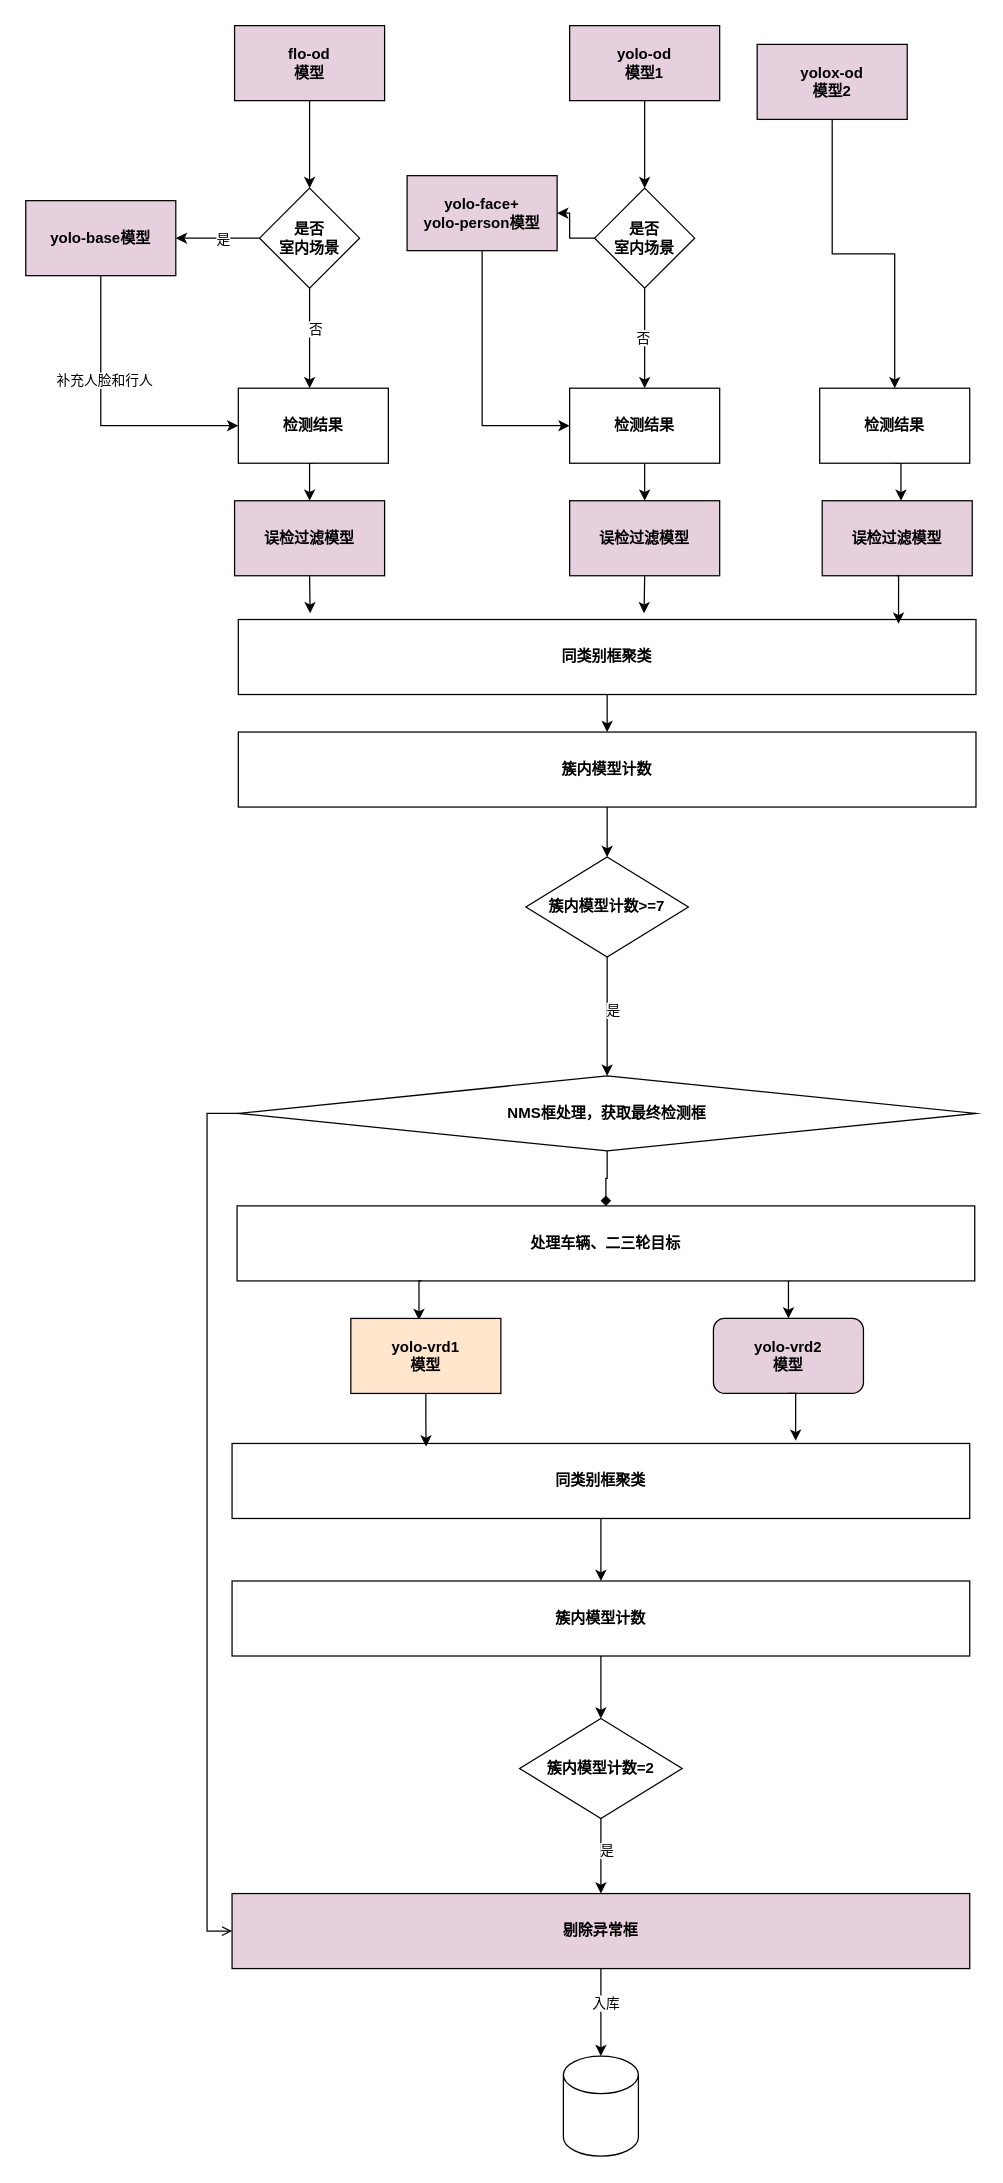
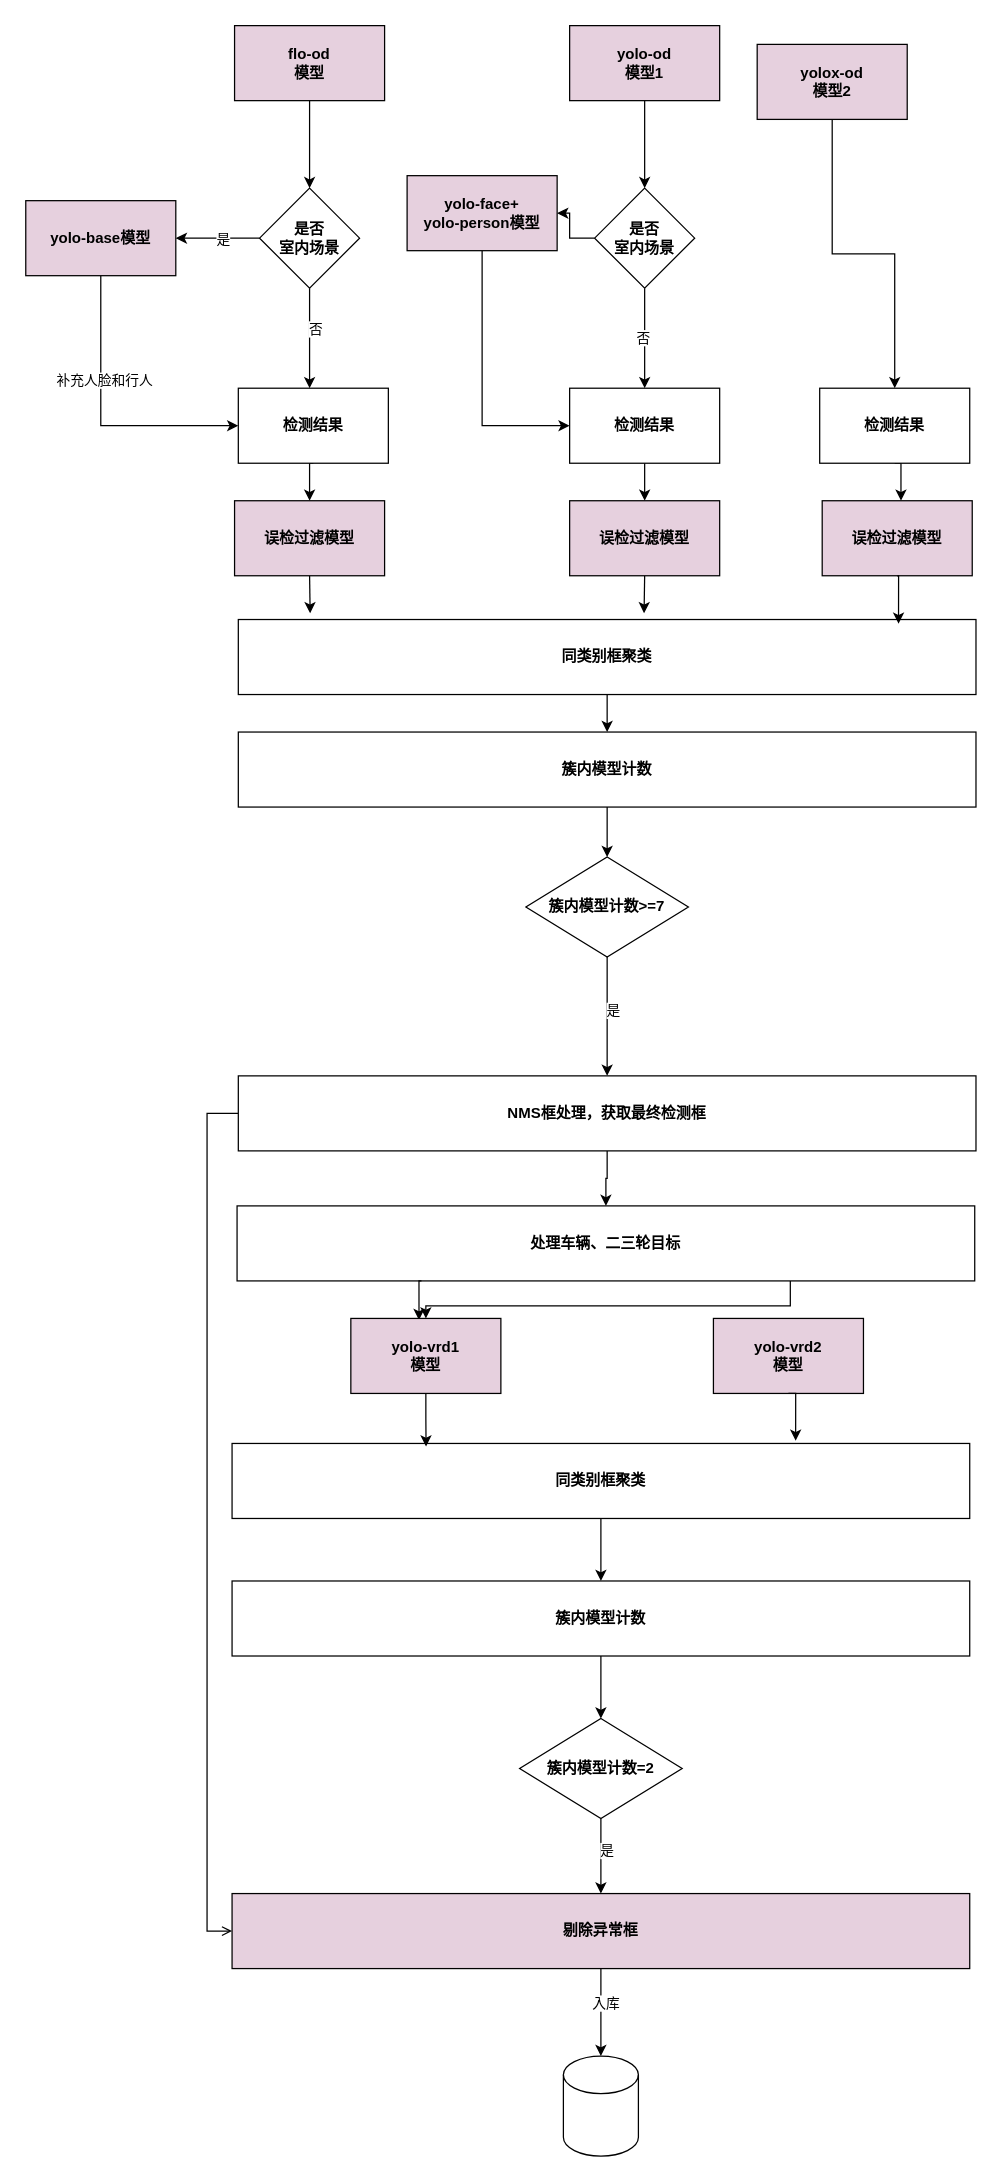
  <mxCell id="0" />
  <mxCell id="1" parent="0" />
  <mxCell id="2" value="" style="edgeStyle=orthogonalEdgeStyle;rounded=0;orthogonalLoop=1;jettySize=auto;html=1;fontStyle=1" edge="1" parent="1" source="3"><mxGeometry relative="1" as="geometry"><mxPoint x="247" y="150" as="targetPoint" /></mxGeometry></mxCell>
  <mxCell id="3" value="flo-od&lt;div&gt;模型&lt;/div&gt;" style="rounded=0;whiteSpace=wrap;html=1;fillColor=#E6D0DE;fontStyle=1" vertex="1" parent="1"><mxGeometry x="187" y="20" width="120" height="60" as="geometry" /></mxCell>
  <mxCell id="4" value="" style="edgeStyle=orthogonalEdgeStyle;rounded=0;orthogonalLoop=1;jettySize=auto;html=1;fontStyle=1" edge="1" parent="1" source="5" target="23"><mxGeometry relative="1" as="geometry" /></mxCell>
  <mxCell id="5" value="yolo-od&lt;div&gt;模型1&lt;/div&gt;" style="rounded=0;whiteSpace=wrap;html=1;fillColor=#E6D0DE;fontStyle=1" vertex="1" parent="1"><mxGeometry x="455" y="20" width="120" height="60" as="geometry" /></mxCell>
  <mxCell id="6" style="edgeStyle=orthogonalEdgeStyle;rounded=0;orthogonalLoop=1;jettySize=auto;html=1;exitX=0.5;exitY=1;exitDx=0;exitDy=0;entryX=0.5;entryY=0;entryDx=0;entryDy=0;fontStyle=1" edge="1" parent="1" source="7" target="27"><mxGeometry relative="1" as="geometry" /></mxCell>
  <mxCell id="7" value="yolox-od&lt;div&gt;模型2&lt;/div&gt;" style="rounded=0;whiteSpace=wrap;html=1;fillColor=#E6D0DE;fontStyle=1" vertex="1" parent="1"><mxGeometry x="605" y="35" width="120" height="60" as="geometry" /></mxCell>
  <mxCell id="8" value="" style="edgeStyle=orthogonalEdgeStyle;rounded=0;orthogonalLoop=1;jettySize=auto;html=1;fontStyle=1" edge="1" parent="1" source="12" target="15"><mxGeometry relative="1" as="geometry" /></mxCell>
  <mxCell id="9" value="是" style="edgeLabel;html=1;align=center;verticalAlign=middle;resizable=0;points=[];" vertex="1" connectable="0" parent="8"><mxGeometry x="-0.101" relative="1" as="geometry"><mxPoint as="offset" /></mxGeometry></mxCell>
  <mxCell id="10" style="edgeStyle=orthogonalEdgeStyle;rounded=0;orthogonalLoop=1;jettySize=auto;html=1;fontStyle=1" edge="1" parent="1" source="12"><mxGeometry relative="1" as="geometry"><mxPoint x="247" y="310" as="targetPoint" /></mxGeometry></mxCell>
  <mxCell id="11" value="否" style="edgeLabel;html=1;align=center;verticalAlign=middle;resizable=0;points=[];" vertex="1" connectable="0" parent="10"><mxGeometry x="-0.208" y="4" relative="1" as="geometry"><mxPoint as="offset" /></mxGeometry></mxCell>
  <mxCell id="12" value="是否&lt;div&gt;室内场景&lt;/div&gt;" style="rhombus;whiteSpace=wrap;html=1;fontStyle=1" vertex="1" parent="1"><mxGeometry x="207" y="150" width="80" height="80" as="geometry" /></mxCell>
  <mxCell id="13" style="edgeStyle=orthogonalEdgeStyle;rounded=0;orthogonalLoop=1;jettySize=auto;html=1;exitX=0.5;exitY=1;exitDx=0;exitDy=0;entryX=0;entryY=0.5;entryDx=0;entryDy=0;fontStyle=1" edge="1" parent="1" source="15" target="17"><mxGeometry relative="1" as="geometry" /></mxCell>
  <mxCell id="14" value="补充人脸和行人" style="edgeLabel;html=1;align=center;verticalAlign=middle;resizable=0;points=[];" vertex="1" connectable="0" parent="13"><mxGeometry x="-0.278" y="2" relative="1" as="geometry"><mxPoint as="offset" /></mxGeometry></mxCell>
  <mxCell id="15" value="yolo-base模型" style="rounded=0;whiteSpace=wrap;html=1;fillColor=#E6D0DE;fontStyle=1" vertex="1" parent="1"><mxGeometry x="20" y="160" width="120" height="60" as="geometry" /></mxCell>
  <mxCell id="16" style="edgeStyle=orthogonalEdgeStyle;rounded=0;orthogonalLoop=1;jettySize=auto;html=1;exitX=0.5;exitY=1;exitDx=0;exitDy=0;entryX=0.5;entryY=0;entryDx=0;entryDy=0;fontStyle=1" edge="1" parent="1" source="17" target="37"><mxGeometry relative="1" as="geometry" /></mxCell>
  <mxCell id="17" value="检测结果" style="rounded=0;whiteSpace=wrap;html=1;fontStyle=1" vertex="1" parent="1"><mxGeometry x="190" y="310" width="120" height="60" as="geometry" /></mxCell>
  <mxCell id="18" style="edgeStyle=orthogonalEdgeStyle;rounded=0;orthogonalLoop=1;jettySize=auto;html=1;exitX=0.5;exitY=1;exitDx=0;exitDy=0;entryX=0.5;entryY=0;entryDx=0;entryDy=0;fontStyle=1" edge="1" parent="1" source="19" target="39"><mxGeometry relative="1" as="geometry" /></mxCell>
  <mxCell id="19" value="检测结果" style="rounded=0;whiteSpace=wrap;html=1;fontStyle=1" vertex="1" parent="1"><mxGeometry x="455" y="310" width="120" height="60" as="geometry" /></mxCell>
  <mxCell id="20" value="" style="edgeStyle=orthogonalEdgeStyle;rounded=0;orthogonalLoop=1;jettySize=auto;html=1;fontStyle=1" edge="1" parent="1" source="23" target="25"><mxGeometry relative="1" as="geometry" /></mxCell>
  <mxCell id="21" value="" style="edgeStyle=orthogonalEdgeStyle;rounded=0;orthogonalLoop=1;jettySize=auto;html=1;fontStyle=1" edge="1" parent="1" source="23" target="19"><mxGeometry relative="1" as="geometry" /></mxCell>
  <mxCell id="22" value="否" style="edgeLabel;html=1;align=center;verticalAlign=middle;resizable=0;points=[];" vertex="1" connectable="0" parent="21"><mxGeometry x="-0.026" y="-2" relative="1" as="geometry"><mxPoint as="offset" /></mxGeometry></mxCell>
  <mxCell id="23" value="是否&lt;div&gt;室内场景&lt;/div&gt;" style="rhombus;whiteSpace=wrap;html=1;fontStyle=1" vertex="1" parent="1"><mxGeometry x="475" y="150" width="80" height="80" as="geometry" /></mxCell>
  <mxCell id="24" style="edgeStyle=orthogonalEdgeStyle;rounded=0;orthogonalLoop=1;jettySize=auto;html=1;exitX=0.5;exitY=1;exitDx=0;exitDy=0;entryX=0;entryY=0.5;entryDx=0;entryDy=0;fontStyle=1" edge="1" parent="1" source="25" target="19"><mxGeometry relative="1" as="geometry" /></mxCell>
  <mxCell id="25" value="yolo-face+&lt;div&gt;yolo-person模型&lt;/div&gt;" style="rounded=0;whiteSpace=wrap;html=1;fillColor=#E6D0DE;fontStyle=1" vertex="1" parent="1"><mxGeometry x="325" y="140" width="120" height="60" as="geometry" /></mxCell>
  <mxCell id="26" style="edgeStyle=orthogonalEdgeStyle;rounded=0;orthogonalLoop=1;jettySize=auto;html=1;exitX=0.5;exitY=1;exitDx=0;exitDy=0;fontStyle=1" edge="1" parent="1" source="27"><mxGeometry relative="1" as="geometry"><mxPoint x="720" y="400" as="targetPoint" /></mxGeometry></mxCell>
  <mxCell id="27" value="检测结果" style="rounded=0;whiteSpace=wrap;html=1;fontStyle=1" vertex="1" parent="1"><mxGeometry x="655" y="310" width="120" height="60" as="geometry" /></mxCell>
  <mxCell id="28" style="edgeStyle=orthogonalEdgeStyle;rounded=0;orthogonalLoop=1;jettySize=auto;html=1;exitX=0.5;exitY=1;exitDx=0;exitDy=0;entryX=0.5;entryY=0;entryDx=0;entryDy=0;fontStyle=1" edge="1" parent="1" source="29" target="31"><mxGeometry relative="1" as="geometry" /></mxCell>
  <mxCell id="29" value="同类别框聚类" style="rounded=0;whiteSpace=wrap;html=1;fontStyle=1" vertex="1" parent="1"><mxGeometry x="190" y="495" width="590" height="60" as="geometry" /></mxCell>
  <mxCell id="30" style="edgeStyle=orthogonalEdgeStyle;rounded=0;orthogonalLoop=1;jettySize=auto;html=1;fontStyle=1" edge="1" parent="1" source="31" target="34"><mxGeometry relative="1" as="geometry" /></mxCell>
  <mxCell id="31" value="簇内模型计数" style="rounded=0;whiteSpace=wrap;html=1;fontStyle=1" vertex="1" parent="1"><mxGeometry x="190" y="585" width="590" height="60" as="geometry" /></mxCell>
  <mxCell id="32" style="edgeStyle=orthogonalEdgeStyle;rounded=0;orthogonalLoop=1;jettySize=auto;html=1;exitX=0.5;exitY=1;exitDx=0;exitDy=0;entryX=0.5;entryY=0;entryDx=0;entryDy=0;fontStyle=1" edge="1" parent="1" source="34" target="61"><mxGeometry relative="1" as="geometry" /></mxCell>
  <mxCell id="33" value="是" style="edgeLabel;html=1;align=center;verticalAlign=middle;resizable=0;points=[];" vertex="1" connectable="0" parent="32"><mxGeometry x="-0.124" y="4" relative="1" as="geometry"><mxPoint as="offset" /></mxGeometry></mxCell>
  <mxCell id="34" value="簇内模型计数&amp;gt;=7" style="rhombus;whiteSpace=wrap;html=1;fontStyle=1" vertex="1" parent="1"><mxGeometry x="420" y="685" width="130" height="80" as="geometry" /></mxCell>
- <mxCell id="35" value="yolo-vrd2&lt;div&gt;模型&lt;/div&gt;" style="whiteSpace=wrap;html=1;fillColor=#E6D0DE;fontStyle=1;rounded=1;" vertex="1" parent="1"><mxGeometry x="570" y="1054" width="120" height="60" as="geometry" /></mxCell>
+ <mxCell id="35" value="yolo-vrd2&lt;div&gt;模型&lt;/div&gt;" style="rounded=0;whiteSpace=wrap;html=1;fillColor=#E6D0DE;fontStyle=1" vertex="1" parent="1"><mxGeometry x="570" y="1054" width="120" height="60" as="geometry" /></mxCell>
  <mxCell id="36" style="edgeStyle=orthogonalEdgeStyle;rounded=0;orthogonalLoop=1;jettySize=auto;html=1;exitX=0.5;exitY=1;exitDx=0;exitDy=0;fontStyle=1" edge="1" parent="1" source="37"><mxGeometry relative="1" as="geometry"><mxPoint x="247.471" y="490" as="targetPoint" /></mxGeometry></mxCell>
  <mxCell id="37" value="误检过滤模型" style="rounded=0;whiteSpace=wrap;html=1;fillColor=#E6D0DE;fontStyle=1" vertex="1" parent="1"><mxGeometry x="187" y="400" width="120" height="60" as="geometry" /></mxCell>
  <mxCell id="38" style="edgeStyle=orthogonalEdgeStyle;rounded=0;orthogonalLoop=1;jettySize=auto;html=1;exitX=0.5;exitY=1;exitDx=0;exitDy=0;fontStyle=1" edge="1" parent="1" source="39"><mxGeometry relative="1" as="geometry"><mxPoint x="514.529" y="490" as="targetPoint" /></mxGeometry></mxCell>
  <mxCell id="39" value="误检过滤模型" style="rounded=0;whiteSpace=wrap;html=1;fillColor=#E6D0DE;fontStyle=1" vertex="1" parent="1"><mxGeometry x="455" y="400" width="120" height="60" as="geometry" /></mxCell>
  <mxCell id="40" value="误检过滤模型" style="rounded=0;whiteSpace=wrap;html=1;fillColor=#E6D0DE;fontStyle=1" vertex="1" parent="1"><mxGeometry x="657" y="400" width="120" height="60" as="geometry" /></mxCell>
  <mxCell id="41" style="edgeStyle=orthogonalEdgeStyle;rounded=0;orthogonalLoop=1;jettySize=auto;html=1;exitX=0.5;exitY=1;exitDx=0;exitDy=0;entryX=0.895;entryY=0.056;entryDx=0;entryDy=0;entryPerimeter=0;fontStyle=1" edge="1" parent="1" source="40" target="29"><mxGeometry relative="1" as="geometry" /></mxCell>
- <mxCell id="42" style="edgeStyle=orthogonalEdgeStyle;rounded=0;orthogonalLoop=1;jettySize=auto;html=1;exitX=0.75;exitY=1;exitDx=0;exitDy=0;entryX=0.5;entryY=0;entryDx=0;entryDy=0;fontStyle=1" edge="1" parent="1" source="43" target="35"><mxGeometry relative="1" as="geometry" /></mxCell>
+ <mxCell id="42" style="edgeStyle=orthogonalEdgeStyle;rounded=0;orthogonalLoop=1;jettySize=auto;html=1;exitX=0.75;exitY=1;exitDx=0;exitDy=0;fontStyle=1;" edge="1" parent="1" source="43" target="45"><mxGeometry relative="1" as="geometry" /></mxCell>
  <mxCell id="43" value="处理车辆、二三轮目标" style="rounded=0;whiteSpace=wrap;html=1;fontStyle=1" vertex="1" parent="1"><mxGeometry x="189" y="964" width="590" height="60" as="geometry" /></mxCell>
  <mxCell id="44" style="edgeStyle=orthogonalEdgeStyle;rounded=0;orthogonalLoop=1;jettySize=auto;html=1;exitX=0.25;exitY=1;exitDx=0;exitDy=0;entryX=0.621;entryY=0.022;entryDx=0;entryDy=0;entryPerimeter=0;fontStyle=1" edge="1" parent="1" source="43"><mxGeometry relative="1" as="geometry"><mxPoint x="334.52" y="1055.32" as="targetPoint" /></mxGeometry></mxCell>
- <mxCell id="45" value="yolo-vrd1&lt;div&gt;模型&lt;/div&gt;" style="rounded=0;whiteSpace=wrap;html=1;fillColor=#ffe6cc;fontStyle=1;" vertex="1" parent="1"><mxGeometry x="280" y="1054" width="120" height="60" as="geometry" /></mxCell>
+ <mxCell id="45" value="yolo-vrd1&lt;div&gt;模型&lt;/div&gt;" style="rounded=0;whiteSpace=wrap;html=1;fillColor=#E6D0DE;fontStyle=1" vertex="1" parent="1"><mxGeometry x="280" y="1054" width="120" height="60" as="geometry" /></mxCell>
  <mxCell id="46" style="edgeStyle=orthogonalEdgeStyle;rounded=0;orthogonalLoop=1;jettySize=auto;html=1;exitX=0.5;exitY=1;exitDx=0;exitDy=0;entryX=0.5;entryY=0;entryDx=0;entryDy=0;fontStyle=1" edge="1" parent="1" source="47" target="49"><mxGeometry relative="1" as="geometry" /></mxCell>
  <mxCell id="47" value="同类别框聚类" style="rounded=0;whiteSpace=wrap;html=1;fontStyle=1" vertex="1" parent="1"><mxGeometry x="185" y="1154" width="590" height="60" as="geometry" /></mxCell>
  <mxCell id="48" style="edgeStyle=orthogonalEdgeStyle;rounded=0;orthogonalLoop=1;jettySize=auto;html=1;exitX=0.5;exitY=1;exitDx=0;exitDy=0;fontStyle=1" edge="1" parent="1" source="49" target="55"><mxGeometry relative="1" as="geometry" /></mxCell>
  <mxCell id="49" value="簇内模型计数" style="rounded=0;whiteSpace=wrap;html=1;fontStyle=1" vertex="1" parent="1"><mxGeometry x="185" y="1264" width="590" height="60" as="geometry" /></mxCell>
  <mxCell id="50" style="edgeStyle=orthogonalEdgeStyle;rounded=0;orthogonalLoop=1;jettySize=auto;html=1;fontStyle=1" edge="1" parent="1" source="52" target="58"><mxGeometry relative="1" as="geometry" /></mxCell>
  <mxCell id="51" value="入库" style="edgeLabel;html=1;align=center;verticalAlign=middle;resizable=0;points=[];" vertex="1" connectable="0" parent="50"><mxGeometry x="-0.224" y="3" relative="1" as="geometry"><mxPoint as="offset" /></mxGeometry></mxCell>
  <mxCell id="52" value="剔除异常框" style="rounded=0;whiteSpace=wrap;html=1;fontStyle=1;fillColor=#e6d0de;" vertex="1" parent="1"><mxGeometry x="185" y="1514" width="590" height="60" as="geometry" /></mxCell>
  <mxCell id="53" style="edgeStyle=orthogonalEdgeStyle;rounded=0;orthogonalLoop=1;jettySize=auto;html=1;exitX=0.5;exitY=1;exitDx=0;exitDy=0;entryX=0.5;entryY=0;entryDx=0;entryDy=0;fontStyle=1" edge="1" parent="1" source="55" target="52"><mxGeometry relative="1" as="geometry" /></mxCell>
  <mxCell id="54" value="是" style="edgeLabel;html=1;align=center;verticalAlign=middle;resizable=0;points=[];" vertex="1" connectable="0" parent="53"><mxGeometry x="-0.172" y="4" relative="1" as="geometry"><mxPoint as="offset" /></mxGeometry></mxCell>
  <mxCell id="55" value="簇内模型计数=2" style="rhombus;whiteSpace=wrap;html=1;fontStyle=1" vertex="1" parent="1"><mxGeometry x="415" y="1374" width="130" height="80" as="geometry" /></mxCell>
  <mxCell id="56" style="edgeStyle=orthogonalEdgeStyle;rounded=0;orthogonalLoop=1;jettySize=auto;html=1;exitX=0.5;exitY=1;exitDx=0;exitDy=0;entryX=0.263;entryY=0.041;entryDx=0;entryDy=0;entryPerimeter=0;fontStyle=1" edge="1" parent="1" source="45" target="47"><mxGeometry relative="1" as="geometry" /></mxCell>
  <mxCell id="57" style="edgeStyle=orthogonalEdgeStyle;rounded=0;orthogonalLoop=1;jettySize=auto;html=1;exitX=0.5;exitY=1;exitDx=0;exitDy=0;entryX=0.764;entryY=-0.037;entryDx=0;entryDy=0;entryPerimeter=0;fontStyle=1" edge="1" parent="1" source="35" target="47"><mxGeometry relative="1" as="geometry" /></mxCell>
  <mxCell id="58" value="" style="shape=cylinder3;whiteSpace=wrap;html=1;boundedLbl=1;backgroundOutline=1;size=15;fontStyle=1" vertex="1" parent="1"><mxGeometry x="450" y="1644" width="60" height="80" as="geometry" /></mxCell>
- <mxCell id="59" style="edgeStyle=orthogonalEdgeStyle;rounded=0;orthogonalLoop=1;jettySize=auto;html=1;exitX=0.5;exitY=1;exitDx=0;exitDy=0;entryX=0.5;entryY=0;entryDx=0;entryDy=0;fontStyle=1;endArrow=diamond;" edge="1" parent="1" source="61" target="43"><mxGeometry relative="1" as="geometry" /></mxCell>
+ <mxCell id="59" style="edgeStyle=orthogonalEdgeStyle;rounded=0;orthogonalLoop=1;jettySize=auto;html=1;exitX=0.5;exitY=1;exitDx=0;exitDy=0;entryX=0.5;entryY=0;entryDx=0;entryDy=0;fontStyle=1" edge="1" parent="1" source="61" target="43"><mxGeometry relative="1" as="geometry" /></mxCell>
  <mxCell id="60" style="edgeStyle=orthogonalEdgeStyle;rounded=0;orthogonalLoop=1;jettySize=auto;html=1;exitX=0;exitY=0.5;exitDx=0;exitDy=0;entryX=0;entryY=0.5;entryDx=0;entryDy=0;fontStyle=1;endArrow=open;" edge="1" parent="1" source="61" target="52"><mxGeometry relative="1" as="geometry" /></mxCell>
- <mxCell id="61" value="NMS框处理，获取最终检测框" style="rhombus;whiteSpace=wrap;html=1;fontStyle=1;" vertex="1" parent="1"><mxGeometry x="190" y="860" width="590" height="60" as="geometry" /></mxCell>
+ <mxCell id="61" value="NMS框处理，获取最终检测框" style="rounded=0;whiteSpace=wrap;html=1;fontStyle=1" vertex="1" parent="1"><mxGeometry x="190" y="860" width="590" height="60" as="geometry" /></mxCell>
